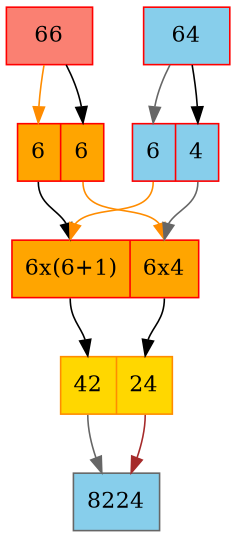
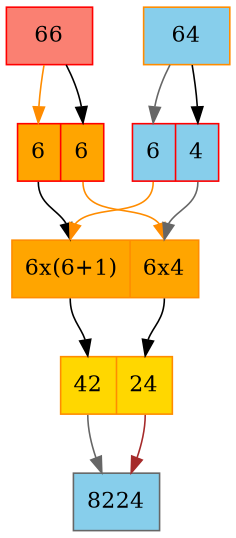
  digraph {
    node [color=red fillcolor=skyblue shape=record style=filled]
    edge [color=black headport=a]
    n1 [fillcolor=salmon label=66]
    n2 [fillcolor=orange label="<a> 6|<b> 6"]
-   n3 [fillcolor=orange label="<a> 6x(6+1)|<b> 6x4"]
-   n4 [label=64]
+   n3 [color=darkorange fillcolor=orange label="<a> 6x(6+1)|<b> 6x4"]
+   n4 [color=darkorange label=64]
    n5 [label="<a> 6|<b> 4"]
    n6 [color=darkorange fillcolor=gold label="<a> 42|<b> 24"]
    n7 [color=gray40 label=8224]
    n1 -> n2 [color=darkorange]
    n1 -> n2 [headport=b]
    n2 -> n3 [tailport=a]
    n2 -> n3 [color=darkorange headport=b tailport=b]
    n3 -> n6 [tailport=a]
    n3 -> n6 [headport=b tailport=b]
    n4 -> n5 [color=gray40]
    n4 -> n5 [headport=b]
    n5 -> n3 [color=darkorange tailport=a]
    n5 -> n3 [color=gray40 headport=b tailport=b]
    n6 -> n7 [color=gray40 tailport=a]
    n6 -> n7 [color=brown tailport=b]
  }
